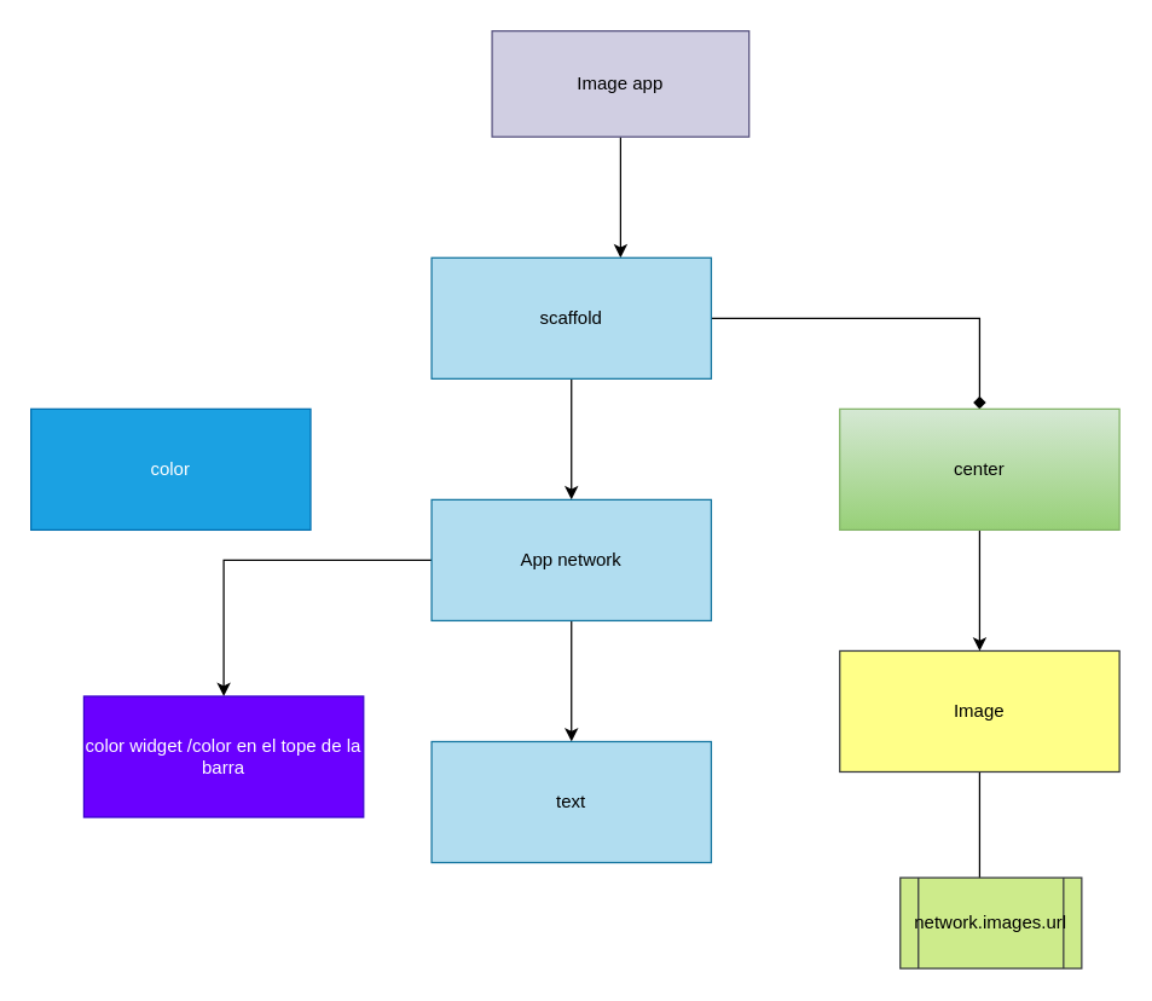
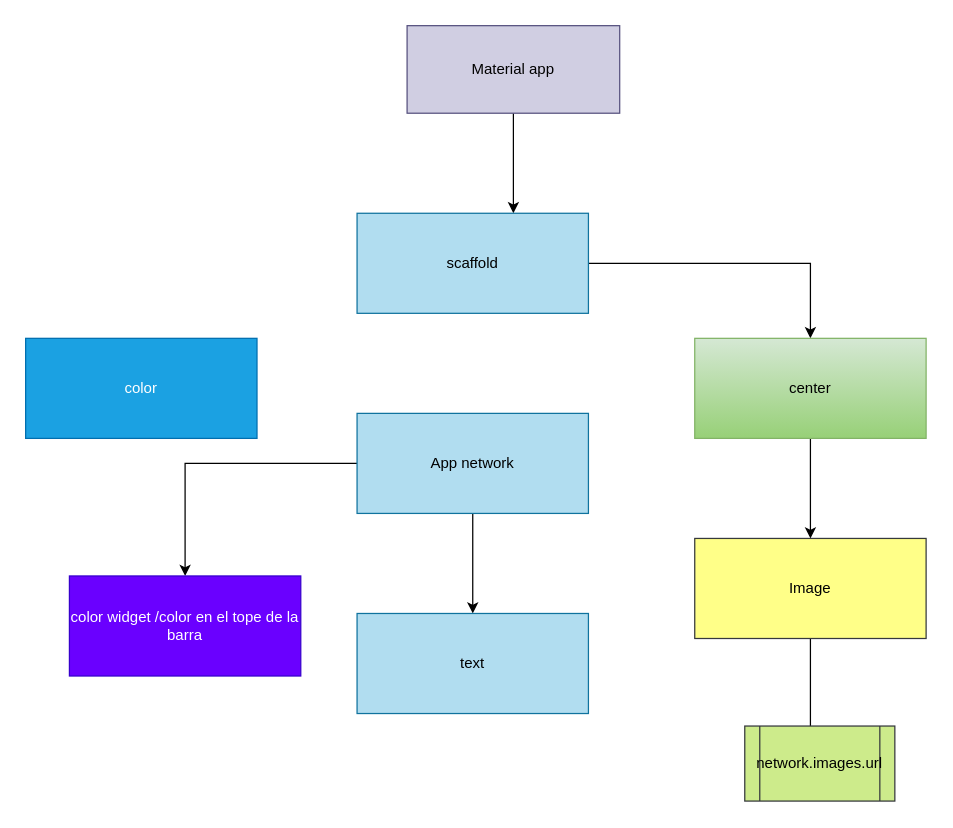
  <mxCell id="0" />
  <mxCell id="1" parent="0" />
  <mxCell id="2" value="" style="edgeStyle=orthogonalEdgeStyle;rounded=0;orthogonalLoop=1;jettySize=auto;html=1;" edge="1" parent="1" source="3"><mxGeometry relative="1" as="geometry"><mxPoint x="410" y="170" as="targetPoint" /></mxGeometry></mxCell>
- <mxCell id="3" value="Image app" style="rounded=0;whiteSpace=wrap;html=1;fillColor=#d0cee2;strokeColor=#56517e;" vertex="1" parent="1"><mxGeometry x="325" y="20" width="170" height="70" as="geometry" /></mxCell>
- <mxCell id="4" value="" style="edgeStyle=orthogonalEdgeStyle;rounded=0;orthogonalLoop=1;jettySize=auto;html=1;" edge="1" parent="1" source="6" target="13"><mxGeometry relative="1" as="geometry" /></mxCell>
- <mxCell id="5" value="" style="edgeStyle=orthogonalEdgeStyle;rounded=0;orthogonalLoop=1;jettySize=auto;html=1;endArrow=diamond;" edge="1" parent="1" source="6" target="8"><mxGeometry relative="1" as="geometry" /></mxCell>
+ <mxCell id="3" value="Material app" style="rounded=0;whiteSpace=wrap;html=1;fillColor=#d0cee2;strokeColor=#56517e;" vertex="1" parent="1"><mxGeometry x="325" y="20" width="170" height="70" as="geometry" /></mxCell>
+ <mxCell id="5" value="" style="edgeStyle=orthogonalEdgeStyle;rounded=0;orthogonalLoop=1;jettySize=auto;html=1;" edge="1" parent="1" source="6" target="8"><mxGeometry relative="1" as="geometry" /></mxCell>
  <mxCell id="6" value="scaffold" style="rounded=0;whiteSpace=wrap;html=1;fillColor=#b1ddf0;strokeColor=#10739e;" vertex="1" parent="1"><mxGeometry x="285" y="170" width="185" height="80" as="geometry" /></mxCell>
  <mxCell id="7" value="" style="edgeStyle=orthogonalEdgeStyle;rounded=0;orthogonalLoop=1;jettySize=auto;html=1;" edge="1" parent="1" source="8" target="10"><mxGeometry relative="1" as="geometry" /></mxCell>
  <mxCell id="8" value="center&lt;br&gt;" style="rounded=0;whiteSpace=wrap;html=1;fillColor=#d5e8d4;gradientColor=#97d077;strokeColor=#82b366;" vertex="1" parent="1"><mxGeometry x="555" y="270" width="185" height="80" as="geometry" /></mxCell>
  <mxCell id="9" value="" style="edgeStyle=orthogonalEdgeStyle;rounded=0;orthogonalLoop=1;jettySize=auto;html=1;" edge="1" parent="1" source="10"><mxGeometry relative="1" as="geometry"><mxPoint x="647.5" y="590" as="targetPoint" /></mxGeometry></mxCell>
  <mxCell id="10" value="Image" style="rounded=0;whiteSpace=wrap;html=1;fillColor=#ffff88;strokeColor=#36393d;" vertex="1" parent="1"><mxGeometry x="555" y="430" width="185" height="80" as="geometry" /></mxCell>
  <mxCell id="11" value="" style="edgeStyle=orthogonalEdgeStyle;rounded=0;orthogonalLoop=1;jettySize=auto;html=1;" edge="1" parent="1" source="13" target="15"><mxGeometry relative="1" as="geometry" /></mxCell>
  <mxCell id="12" value="" style="edgeStyle=orthogonalEdgeStyle;rounded=0;orthogonalLoop=1;jettySize=auto;html=1;" edge="1" parent="1" source="13" target="14"><mxGeometry relative="1" as="geometry" /></mxCell>
  <mxCell id="13" value="App network" style="rounded=0;whiteSpace=wrap;html=1;fillColor=#b1ddf0;strokeColor=#10739e;" vertex="1" parent="1"><mxGeometry x="285" y="330" width="185" height="80" as="geometry" /></mxCell>
  <mxCell id="14" value="color widget /color en el tope de la barra" style="rounded=0;whiteSpace=wrap;html=1;fillColor=#6a00ff;strokeColor=#3700CC;fontColor=#ffffff;" vertex="1" parent="1"><mxGeometry x="55" y="460" width="185" height="80" as="geometry" /></mxCell>
  <mxCell id="15" value="text" style="rounded=0;whiteSpace=wrap;html=1;fillColor=#b1ddf0;strokeColor=#10739e;" vertex="1" parent="1"><mxGeometry x="285" y="490" width="185" height="80" as="geometry" /></mxCell>
  <mxCell id="16" value="color" style="rounded=0;whiteSpace=wrap;html=1;fillColor=#1ba1e2;strokeColor=#006EAF;fontColor=#ffffff;" vertex="1" parent="1"><mxGeometry x="20" y="270" width="185" height="80" as="geometry" /></mxCell>
  <mxCell id="17" value="network.images.url" style="shape=process;whiteSpace=wrap;html=1;backgroundOutline=1;fillColor=#cdeb8b;strokeColor=#36393d;" vertex="1" parent="1"><mxGeometry x="595" y="580" width="120" height="60" as="geometry" /></mxCell>
